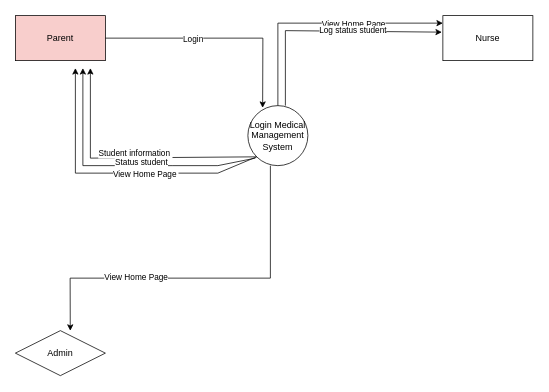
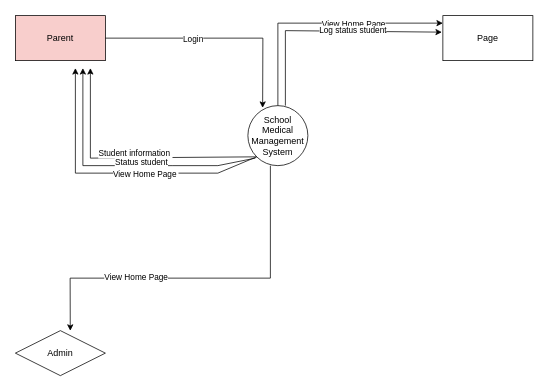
  <mxCell id="0" />
  <mxCell id="1" parent="0" />
- <mxCell id="2" value="Login Medical Management System" style="ellipse;whiteSpace=wrap;html=1;aspect=fixed;" parent="1" vertex="1"><mxGeometry x="330" y="140" width="80" height="80" as="geometry" /></mxCell>
+ <mxCell id="2" value="School Medical Management System" style="ellipse;whiteSpace=wrap;html=1;aspect=fixed;" parent="1" vertex="1"><mxGeometry x="330" y="140" width="80" height="80" as="geometry" /></mxCell>
  <mxCell id="3" value="Parent" style="rounded=0;whiteSpace=wrap;html=1;fillColor=#f8cecc;" parent="1" vertex="1"><mxGeometry x="20" y="20" width="120" height="60" as="geometry" /></mxCell>
  <mxCell id="4" value="" style="rounded=0;orthogonalLoop=1;jettySize=auto;html=1;entryX=0.246;entryY=0.037;entryDx=0;entryDy=0;entryPerimeter=0;" parent="1" source="3" target="2" edge="1"><mxGeometry relative="1" as="geometry"><mxPoint x="140" y="50" as="sourcePoint" /><mxPoint x="340" y="50" as="targetPoint" /><Array as="points"><mxPoint x="350" y="50" /></Array></mxGeometry></mxCell>
  <mxCell id="5" value="Login" style="edgeLabel;html=1;align=center;verticalAlign=middle;resizable=0;points=[];" parent="4" vertex="1" connectable="0"><mxGeometry x="-0.232" relative="1" as="geometry"><mxPoint as="offset" /></mxGeometry></mxCell>
  <mxCell id="6" value="" style="endArrow=classic;html=1;rounded=0;exitX=0;exitY=1;exitDx=0;exitDy=0;" parent="1" source="2" edge="1"><mxGeometry width="50" height="50" relative="1" as="geometry"><mxPoint x="120" y="110" as="sourcePoint" /><mxPoint x="120" y="90" as="targetPoint" /><Array as="points"><mxPoint x="120" y="210" /></Array></mxGeometry></mxCell>
  <mxCell id="7" value="Student information&amp;nbsp;" style="edgeLabel;html=1;align=center;verticalAlign=middle;resizable=0;points=[];" parent="6" vertex="1" connectable="0"><mxGeometry x="0.218" y="-6" relative="1" as="geometry"><mxPoint x="46" as="offset" /></mxGeometry></mxCell>
  <mxCell id="8" value="" style="endArrow=classic;html=1;rounded=0;" parent="1" edge="1"><mxGeometry width="50" height="50" relative="1" as="geometry"><mxPoint x="340" y="210" as="sourcePoint" /><mxPoint x="110" y="90" as="targetPoint" /><Array as="points"><mxPoint x="290" y="220" /><mxPoint x="230" y="220" /><mxPoint x="110" y="220" /></Array></mxGeometry></mxCell>
  <mxCell id="9" value="Status student" style="edgeLabel;html=1;align=center;verticalAlign=middle;resizable=0;points=[];" parent="8" vertex="1" connectable="0"><mxGeometry x="-0.167" y="-5" relative="1" as="geometry"><mxPoint x="-3" as="offset" /></mxGeometry></mxCell>
  <mxCell id="10" value="" style="endArrow=classic;html=1;rounded=0;exitX=0;exitY=1;exitDx=0;exitDy=0;" parent="1" source="2" edge="1"><mxGeometry width="50" height="50" relative="1" as="geometry"><mxPoint x="360" y="170" as="sourcePoint" /><mxPoint x="100" y="90" as="targetPoint" /><Array as="points"><mxPoint x="290" y="230" /><mxPoint x="100" y="230" /></Array></mxGeometry></mxCell>
  <mxCell id="11" value="View Home Page&amp;nbsp;" style="edgeLabel;html=1;align=center;verticalAlign=middle;resizable=0;points=[];" parent="10" vertex="1" connectable="0"><mxGeometry x="-0.205" relative="1" as="geometry"><mxPoint as="offset" /></mxGeometry></mxCell>
- <mxCell id="12" value="Nurse" style="rounded=0;whiteSpace=wrap;html=1;" parent="1" vertex="1"><mxGeometry x="590" y="20" width="120" height="60" as="geometry" /></mxCell>
+ <mxCell id="12" value="Page" style="rounded=0;whiteSpace=wrap;html=1;" parent="1" vertex="1"><mxGeometry x="590" y="20" width="120" height="60" as="geometry" /></mxCell>
  <mxCell id="13" value="" style="endArrow=classic;html=1;rounded=0;" parent="1" edge="1"><mxGeometry width="50" height="50" relative="1" as="geometry"><mxPoint x="370" y="140" as="sourcePoint" /><mxPoint x="590" y="30" as="targetPoint" /><Array as="points"><mxPoint x="370" y="30" /></Array></mxGeometry></mxCell>
  <mxCell id="14" value="View Home Page" style="edgeLabel;html=1;align=center;verticalAlign=middle;resizable=0;points=[];" parent="13" vertex="1" connectable="0"><mxGeometry x="-0.253" y="-1" relative="1" as="geometry"><mxPoint x="87" y="-1" as="offset" /></mxGeometry></mxCell>
  <mxCell id="15" value="" style="endArrow=classic;html=1;rounded=0;entryX=-0.011;entryY=0.367;entryDx=0;entryDy=0;entryPerimeter=0;" parent="1" target="12" edge="1"><mxGeometry width="50" height="50" relative="1" as="geometry"><mxPoint x="380" y="140" as="sourcePoint" /><mxPoint x="460" y="120" as="targetPoint" /><Array as="points"><mxPoint x="380" y="40" /></Array></mxGeometry></mxCell>
  <mxCell id="16" value="Log status student" style="edgeLabel;html=1;align=center;verticalAlign=middle;resizable=0;points=[];" parent="15" vertex="1" connectable="0"><mxGeometry x="0.317" y="2" relative="1" as="geometry"><mxPoint x="-14" y="1" as="offset" /></mxGeometry></mxCell>
  <mxCell id="17" value="Admin" style="rhombus;whiteSpace=wrap;html=1;" parent="1" vertex="1"><mxGeometry x="20" y="440" width="120" height="60" as="geometry" /></mxCell>
  <mxCell id="18" value="" style="endArrow=classic;html=1;rounded=0;exitX=0.375;exitY=1;exitDx=0;exitDy=0;exitPerimeter=0;entryX=0.61;entryY=0.003;entryDx=0;entryDy=0;entryPerimeter=0;" parent="1" source="2" target="17" edge="1"><mxGeometry width="50" height="50" relative="1" as="geometry"><mxPoint x="320" y="280" as="sourcePoint" /><mxPoint x="90" y="430" as="targetPoint" /><Array as="points"><mxPoint x="360" y="370" /><mxPoint x="93" y="370" /></Array></mxGeometry></mxCell>
  <mxCell id="19" value="View Home Page" style="edgeLabel;html=1;align=center;verticalAlign=middle;resizable=0;points=[];" parent="18" vertex="1" connectable="0"><mxGeometry x="0.356" y="-2" relative="1" as="geometry"><mxPoint as="offset" /></mxGeometry></mxCell>
